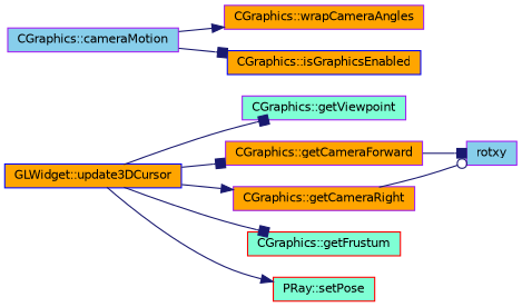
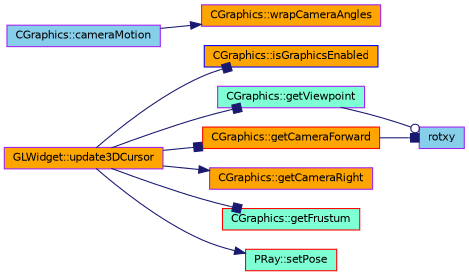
  digraph {
    rankdir=LR
    node [color=purple fillcolor=orange fontname=Helvetica fontsize=10 shape=record style=filled]
    edge [arrowhead=box color=midnightblue fontname=Helvetica fontsize=10 labelfontname=Helvetica labelfontsize=10 style=solid]
    n1 [fillcolor=skyblue height=0.2 label="CGraphics::cameraMotion" width=0.4]
    n2 [height=0.2 label="CGraphics::wrapCameraAngles" width=0.4]
    n3 [color=blue height=0.2 label="CGraphics::isGraphicsEnabled" width=0.4]
-   n4 [color=blue height=0.2 label="GLWidget::update3DCursor" width=0.4]
+   n4 [height=0.2 label="GLWidget::update3DCursor" width=0.4]
    n5 [fillcolor=aquamarine height=0.2 label="CGraphics::getViewpoint" width=0.4]
-   n6 [height=0.2 label="CGraphics::getCameraForward" width=0.4]
+   n6 [color=red height=0.2 label="CGraphics::getCameraForward" width=0.4]
    n7 [height=0.2 label="CGraphics::getCameraRight" width=0.4]
    n8 [color=red fillcolor=aquamarine height=0.2 label="CGraphics::getFrustum" width=0.4]
    n9 [color=red fillcolor=aquamarine height=0.2 label="PRay::setPose" width=0.4]
    n10 [fillcolor=skyblue height=0.2 label=rotxy width=0.4]
    n1 -> n2 [arrowhead=normal]
-   n1 -> n3
+   n4 -> n3
    n4 -> n5
    n4 -> n6
    n4 -> n7 [arrowhead=normal]
    n4 -> n8
    n4 -> n9 [arrowhead=normal]
    n6 -> n10
-   n7 -> n10 [arrowhead=odot]
+   n5 -> n10 [arrowhead=odot]
  }
